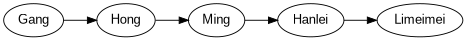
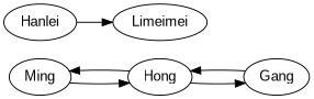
  digraph {
    fontname="Liberation Sans"
    rankdir=LR
    node [fontname="Liberation Sans"]
    edge [fontname="Liberation Sans"]
    Ming
    Hong
    Gang
    Hanlei
    Limeimei
-   Ming -> Hanlei
+   Ming -> Hong
    Hong -> Ming
+   Hong -> Gang
    Gang -> Hong
    Hanlei -> Limeimei
  }
